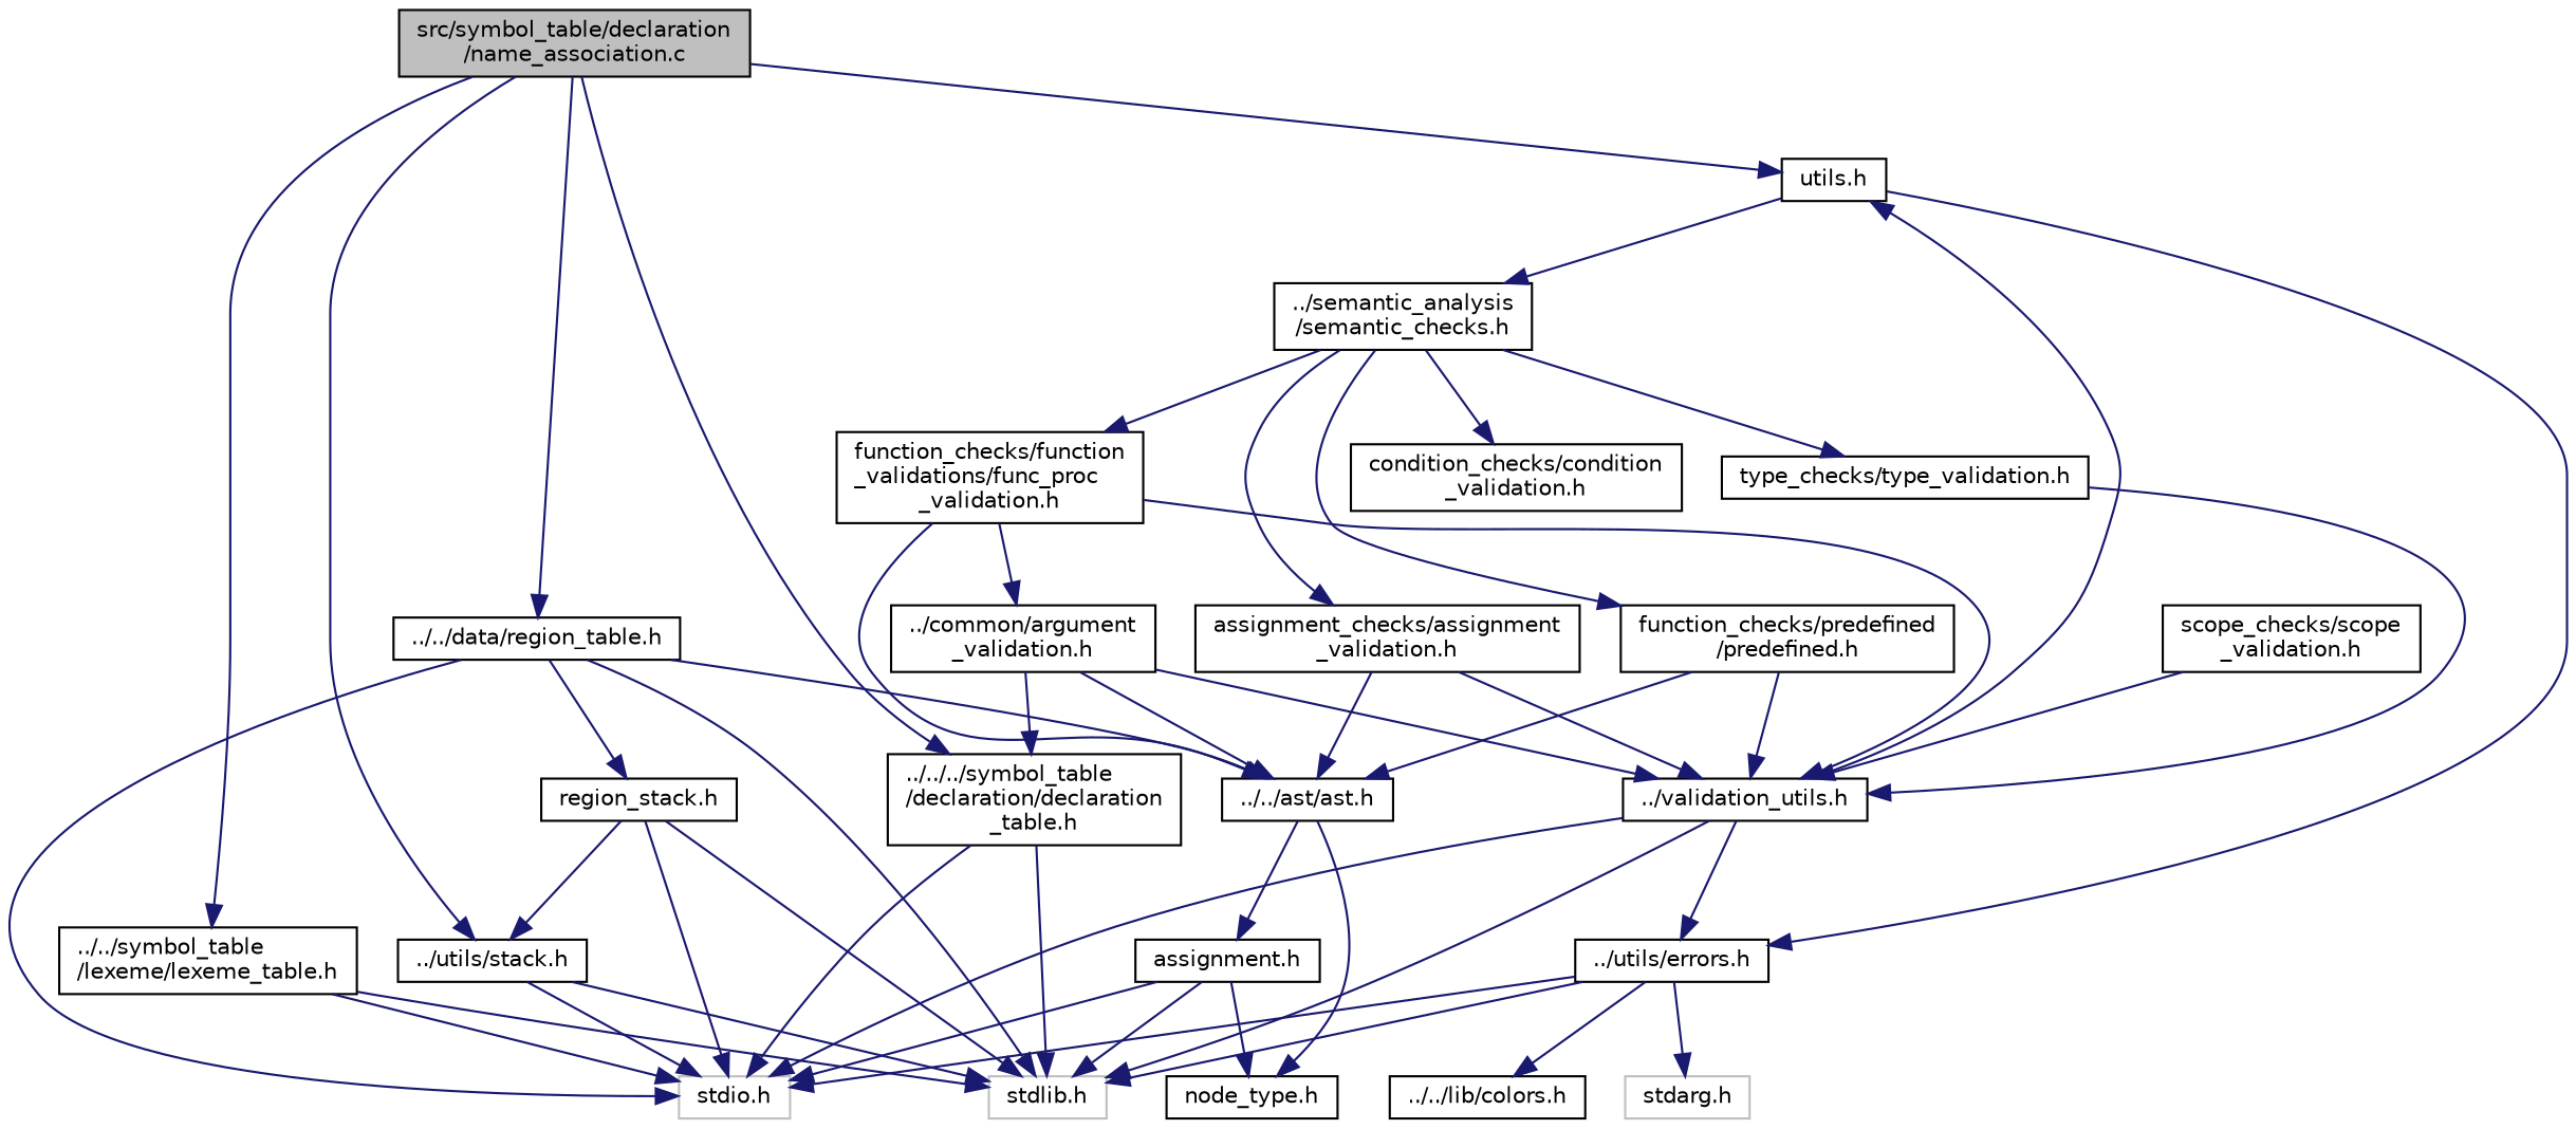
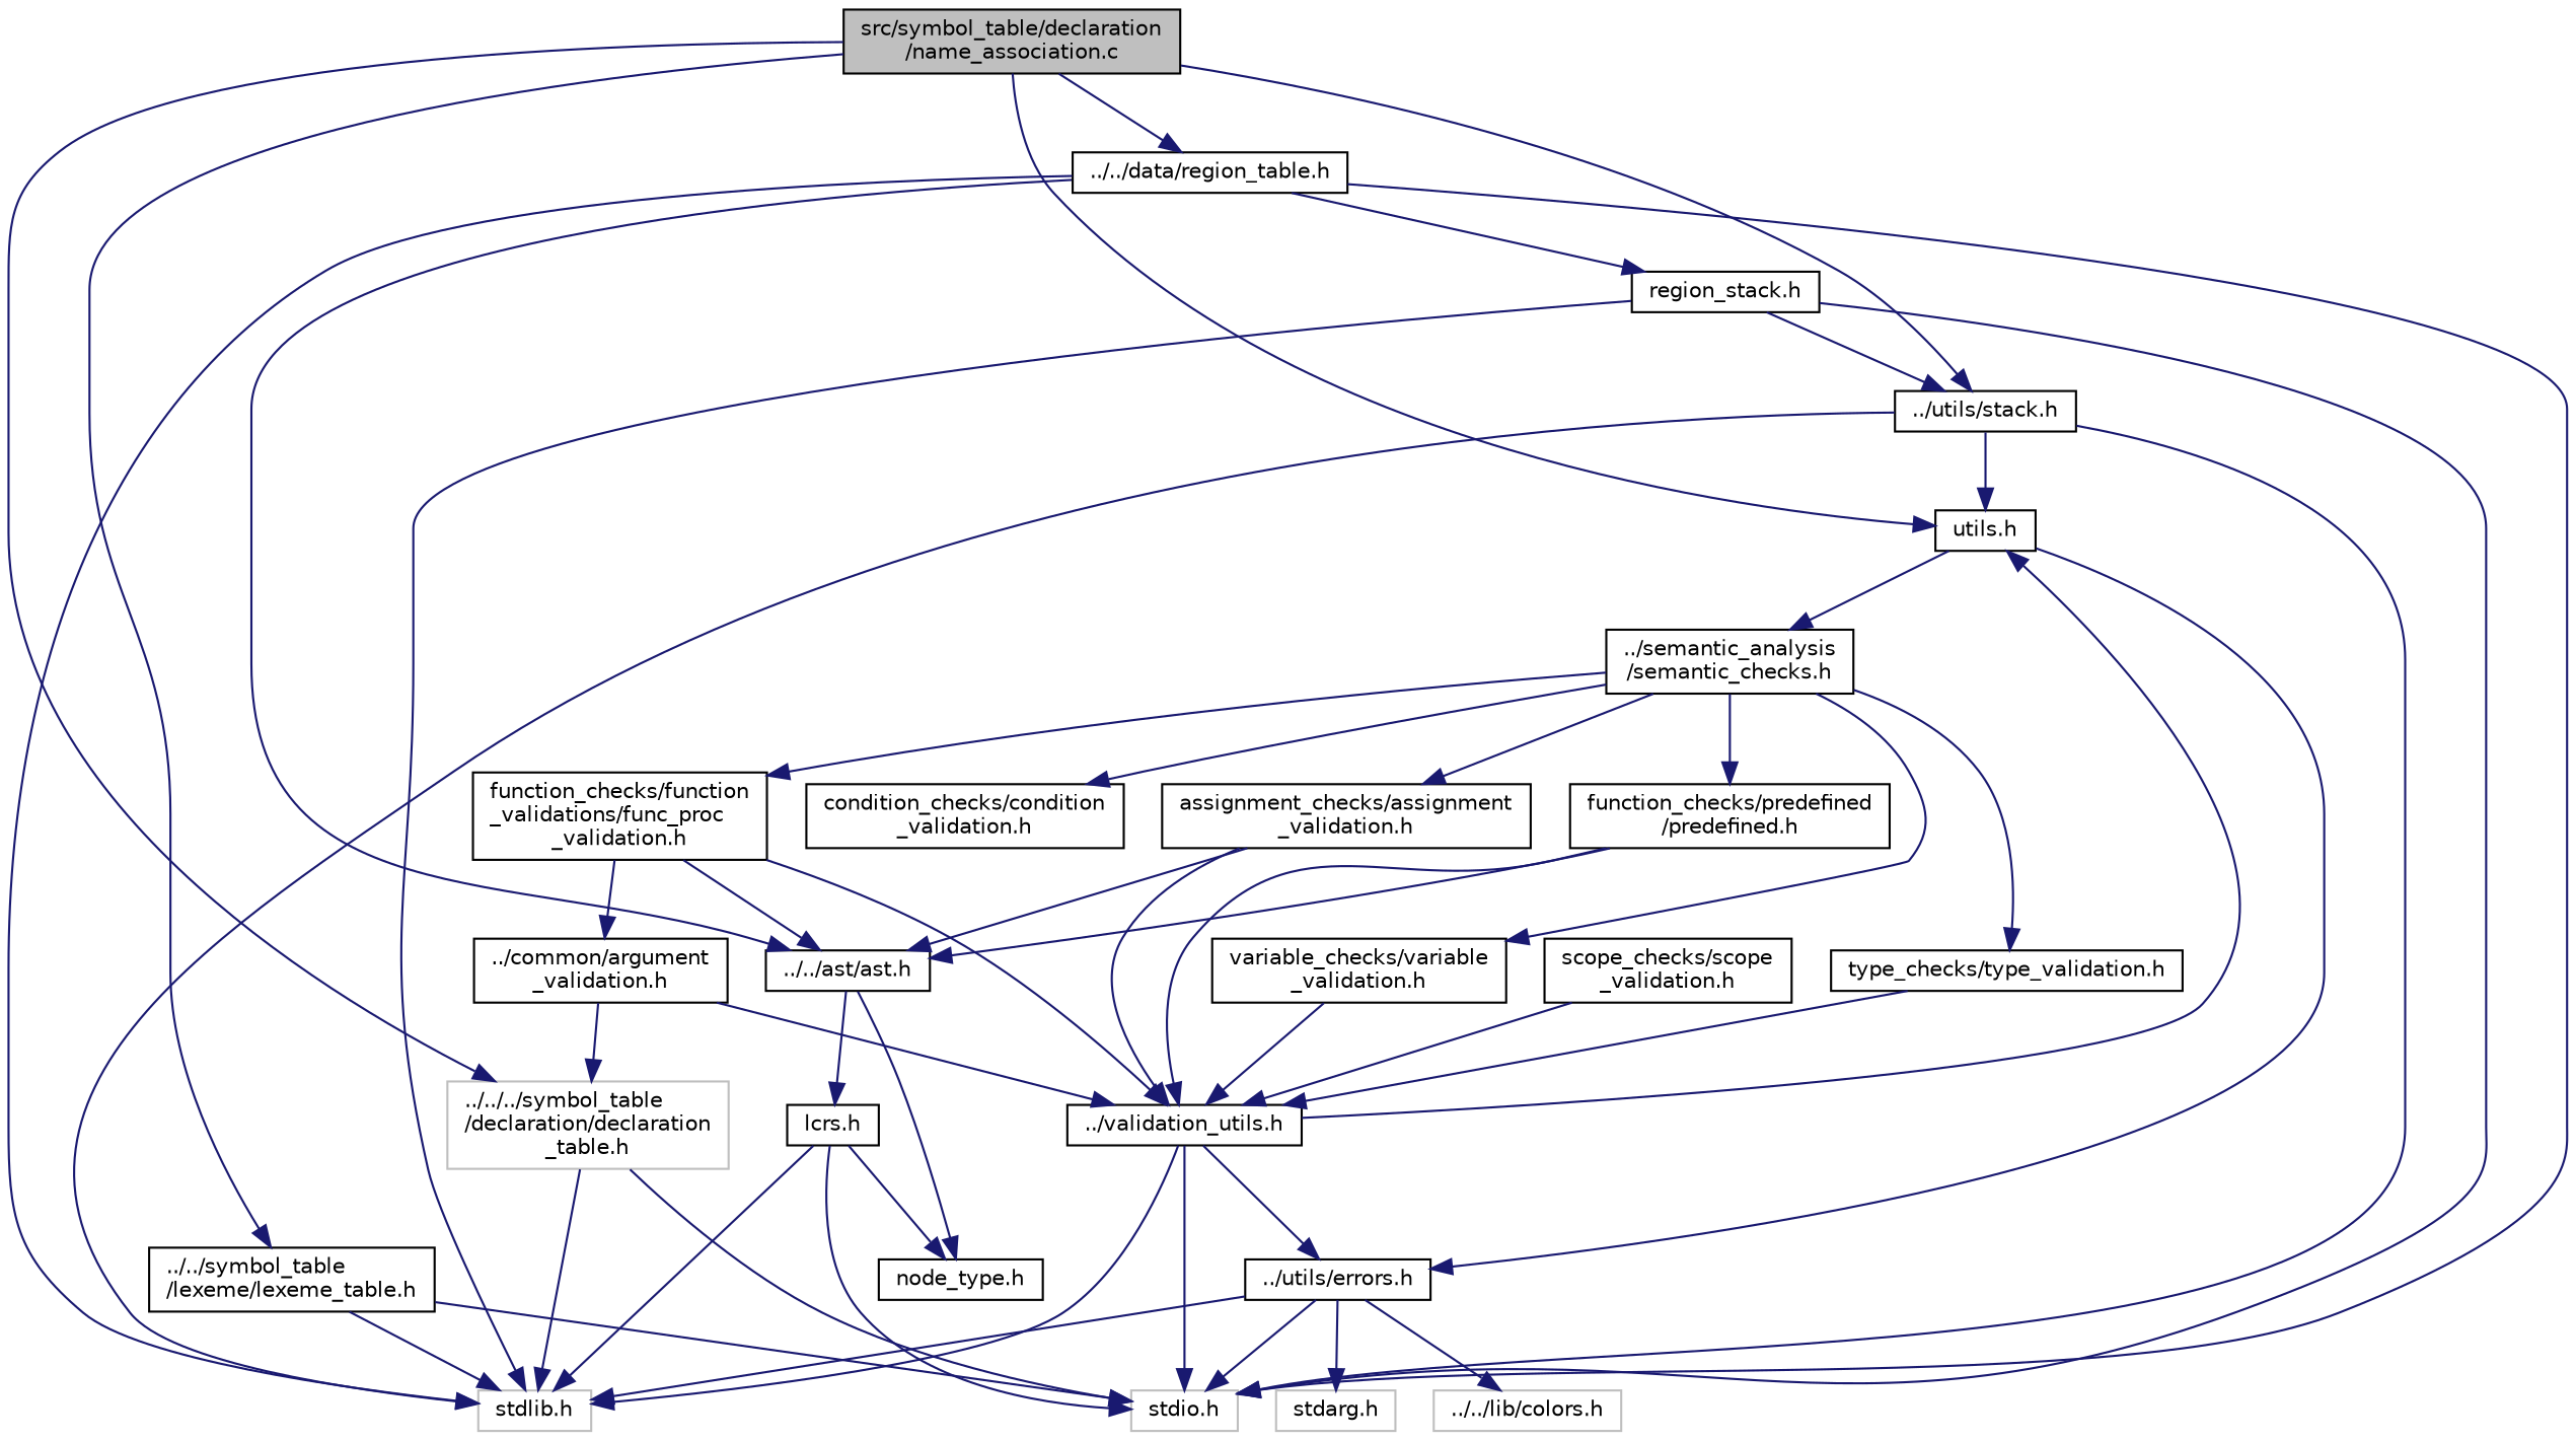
  digraph {
    node [color=black fillcolor=white fontname=Helvetica fontsize=10 shape=record style=filled]
    edge [color=midnightblue fontname=Helvetica fontsize=10 labelfontname=Helvetica labelfontsize=10 style=solid]
    n1 [fillcolor=grey75 fontcolor=black height=0.2 label="src/symbol_table/declaration\l/name_association.c" width=0.4]
    n2 [height=0.2 label="../../symbol_table\l/lexeme/lexeme_table.h" width=0.4]
    n3 [height=0.2 label="../../data/region_table.h" width=0.4]
    n4 [height=0.2 label="../utils/stack.h" width=0.4]
    n5 [height=0.2 label="utils.h" width=0.4]
-   n6 [height=0.2 label="../../../symbol_table\l/declaration/declaration\l_table.h" width=0.4]
+   n6 [color=grey75 height=0.2 label="../../../symbol_table\l/declaration/declaration\l_table.h" width=0.4]
    n7 [color=grey75 height=0.2 label="stdio.h" width=0.4]
    n8 [color=grey75 height=0.2 label="stdlib.h" width=0.4]
    n9 [height=0.2 label="region_stack.h" width=0.4]
    n10 [height=0.2 label="../../ast/ast.h" width=0.4]
    n11 [height=0.2 label="../semantic_analysis\l/semantic_checks.h" width=0.4]
    n12 [height=0.2 label="../utils/errors.h" width=0.4]
    n13 [height=0.2 label="node_type.h" width=0.4]
-   n14 [height=0.2 label="assignment.h" width=0.4]
+   n14 [height=0.2 label="lcrs.h" width=0.4]
    n15 [height=0.2 label="assignment_checks/assignment\l_validation.h" width=0.4]
    n16 [height=0.2 label="condition_checks/condition\l_validation.h" width=0.4]
    n17 [height=0.2 label="function_checks/function\l_validations/func_proc\l_validation.h" width=0.4]
    n18 [height=0.2 label="function_checks/predefined\l/predefined.h" width=0.4]
+   n19 [height=0.2 label="variable_checks/variable\l_validation.h" width=0.4]
    n20 [height=0.2 label="type_checks/type_validation.h" width=0.4]
    n21 [color=grey75 height=0.2 label="stdarg.h" width=0.4]
-   n22 [height=0.2 label="../../lib/colors.h" width=0.4]
+   n22 [color=grey75 height=0.2 label="../../lib/colors.h" width=0.4]
    n23 [height=0.2 label="../validation_utils.h" width=0.4]
    n24 [height=0.2 label="../common/argument\l_validation.h" width=0.4]
    n25 [height=0.2 label="scope_checks/scope\l_validation.h" width=0.4]
    n1 -> n2
    n1 -> n3
    n1 -> n4
    n1 -> n5
    n1 -> n6
    n2 -> n7
    n2 -> n8
    n3 -> n7
    n3 -> n8
    n3 -> n9
    n3 -> n10
+   n4 -> n5
    n4 -> n7
    n4 -> n8
    n5 -> n11
    n5 -> n12
    n6 -> n7
    n6 -> n8
    n9 -> n4
    n9 -> n7
    n9 -> n8
    n10 -> n13
    n10 -> n14
    n11 -> n15
    n11 -> n16
    n11 -> n17
    n11 -> n18
+   n11 -> n19
    n11 -> n20
    n12 -> n7
    n12 -> n8
    n12 -> n21
    n12 -> n22
    n14 -> n7
    n14 -> n8
    n14 -> n13
    n15 -> n10
    n15 -> n23
    n17 -> n10
    n17 -> n23
    n17 -> n24
    n18 -> n10
    n18 -> n23
+   n19 -> n23
    n20 -> n23
    n23 -> n5
    n23 -> n7
    n23 -> n8
    n23 -> n12
    n24 -> n6
-   n24 -> n10
    n24 -> n23
    n25 -> n23
  }
